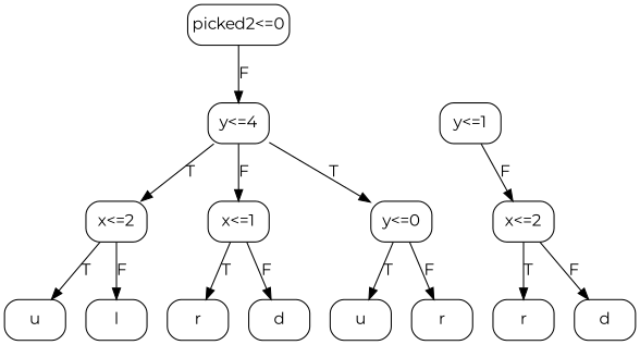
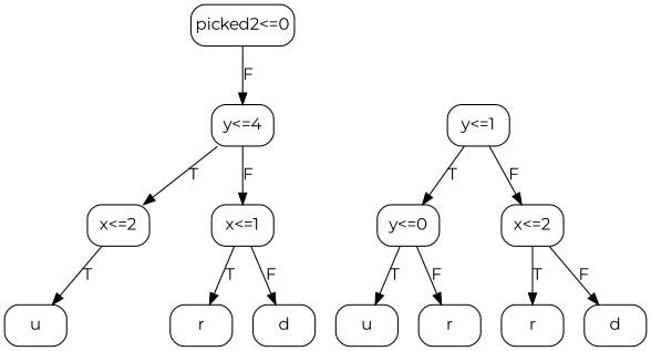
  digraph {
    fontname=Montserrat
    node [fontname=Montserrat margin="0.05,0.05" shape=box style=rounded]
    edge [fontname=Montserrat]
    n1 [label=u]
-   n2 [label=l]
    n3 [label="x<=2"]
    n4 [label=r]
    n5 [label=d]
    n6 [label="x<=1"]
    n7 [label="y<=4"]
    n8 [label=u]
    n9 [label=r]
    n10 [label="y<=0"]
    n11 [label=r]
    n12 [label=d]
    n13 [label="x<=2"]
    n14 [label="y<=1"]
    n15 [label="picked2<=0"]
    n3 -> n1 [label=T]
-   n3 -> n2 [label=F]
    n6 -> n4 [label=T]
    n6 -> n5 [label=F]
    n7 -> n3 [label=T]
    n7 -> n6 [label=F]
    n10 -> n8 [label=T]
    n10 -> n9 [label=F]
    n13 -> n11 [label=T]
    n13 -> n12 [label=F]
-   n7 -> n10 [label=T]
+   n14 -> n10 [label=T]
    n14 -> n13 [label=F]
    n15 -> n7 [label=F]
  }
